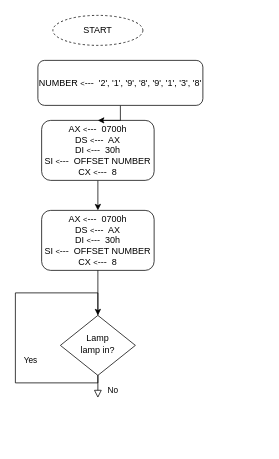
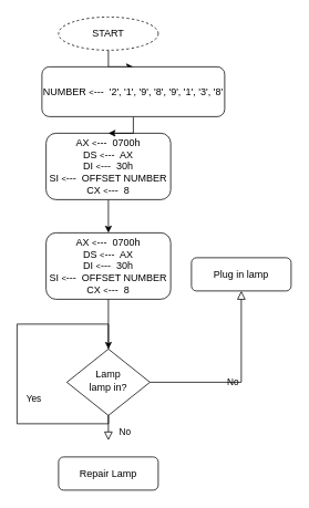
  <mxCell id="0" />
  <mxCell id="1" parent="0" />
  <mxCell id="2" value="" style="edgeStyle=orthogonalEdgeStyle;rounded=0;orthogonalLoop=1;jettySize=auto;html=1;fontSize=12;" edge="1" parent="1" source="3" target="16"><mxGeometry relative="1" as="geometry" /></mxCell>
  <mxCell id="3" value="AX &lt;font size=&quot;1&quot;&gt;&amp;lt;&lt;/font&gt;---&amp;nbsp; 0700h&lt;br&gt;DS&amp;nbsp;&lt;font style=&quot;font-size: 10px&quot;&gt;&amp;lt;&lt;/font&gt;&lt;font style=&quot;font-size: 12px&quot;&gt;---&lt;/font&gt;&amp;nbsp; AX&lt;br&gt;DI&amp;nbsp;&lt;font size=&quot;1&quot;&gt;&amp;lt;&lt;/font&gt;---&amp;nbsp; 30h&lt;br&gt;SI&amp;nbsp;&lt;font size=&quot;1&quot;&gt;&amp;lt;&lt;/font&gt;---&amp;nbsp; OFFSET NUMBER&lt;br&gt;CX&amp;nbsp;&lt;font size=&quot;1&quot;&gt;&amp;lt;&lt;/font&gt;---&amp;nbsp; 8" style="rounded=1;whiteSpace=wrap;html=1;fontSize=12;glass=0;strokeWidth=1;shadow=0;" parent="1" vertex="1"><mxGeometry x="55" y="160" width="150" height="80" as="geometry" /></mxCell>
  <mxCell id="4" value="Yes" style="rounded=0;html=1;jettySize=auto;orthogonalLoop=1;fontSize=11;endArrow=block;endFill=0;endSize=8;strokeWidth=1;shadow=0;labelBackgroundColor=none;edgeStyle=orthogonalEdgeStyle;" parent="1" source="6" edge="1"><mxGeometry y="20" relative="1" as="geometry"><mxPoint as="offset" /><mxPoint x="130" y="420" as="targetPoint" /><Array as="points"><mxPoint x="130" y="390" /><mxPoint x="20" y="390" /><mxPoint x="20" y="510" /><mxPoint x="130" y="510" /></Array></mxGeometry></mxCell>
+ <mxCell id="5" value="No" style="edgeStyle=orthogonalEdgeStyle;rounded=0;html=1;jettySize=auto;orthogonalLoop=1;fontSize=11;endArrow=block;endFill=0;endSize=8;strokeWidth=1;shadow=0;labelBackgroundColor=none;" parent="1" source="6" target="7" edge="1"><mxGeometry y="10" relative="1" as="geometry"><mxPoint as="offset" /></mxGeometry></mxCell>
  <mxCell id="6" value="Lamp&lt;br&gt;lamp in?" style="rhombus;whiteSpace=wrap;html=1;shadow=0;fontFamily=Helvetica;fontSize=12;align=center;strokeWidth=1;spacing=6;spacingTop=-4;" parent="1" vertex="1"><mxGeometry x="80" y="420" width="100" height="80" as="geometry" /></mxCell>
+ <mxCell id="7" value="Plug in lamp" style="rounded=1;whiteSpace=wrap;html=1;fontSize=12;glass=0;strokeWidth=1;shadow=0;" parent="1" vertex="1"><mxGeometry x="230" y="310" width="120" height="40" as="geometry" /></mxCell>
  <mxCell id="8" value="No" style="rounded=0;html=1;jettySize=auto;orthogonalLoop=1;fontSize=11;endArrow=block;endFill=0;endSize=8;strokeWidth=1;shadow=0;labelBackgroundColor=none;edgeStyle=orthogonalEdgeStyle;" parent="1" edge="1"><mxGeometry x="0.333" y="20" relative="1" as="geometry"><mxPoint as="offset" /><mxPoint x="130" y="500" as="sourcePoint" /><mxPoint x="130" y="530" as="targetPoint" /></mxGeometry></mxCell>
+ <mxCell id="9" value="Repair Lamp" style="rounded=1;whiteSpace=wrap;html=1;fontSize=12;glass=0;strokeWidth=1;shadow=0;" parent="1" vertex="1"><mxGeometry x="70" y="550" width="120" height="40" as="geometry" /></mxCell>
+ <mxCell id="10" style="edgeStyle=orthogonalEdgeStyle;rounded=0;orthogonalLoop=1;jettySize=auto;html=1;entryX=0.5;entryY=0;entryDx=0;entryDy=0;" edge="1" parent="1" source="11" target="14"><mxGeometry relative="1" as="geometry" /></mxCell>
  <mxCell id="11" value="START" style="ellipse;whiteSpace=wrap;html=1;dashed=1;" vertex="1" parent="1"><mxGeometry x="70" y="20" width="120" height="40" as="geometry" /></mxCell>
  <mxCell id="12" style="edgeStyle=orthogonalEdgeStyle;rounded=0;orthogonalLoop=1;jettySize=auto;html=1;exitX=0.5;exitY=1;exitDx=0;exitDy=0;fontSize=9;" edge="1" parent="1" source="3" target="3"><mxGeometry relative="1" as="geometry" /></mxCell>
  <mxCell id="13" style="edgeStyle=orthogonalEdgeStyle;rounded=0;orthogonalLoop=1;jettySize=auto;html=1;entryX=0.5;entryY=0;entryDx=0;entryDy=0;fontSize=9;" edge="1" parent="1" source="14" target="3"><mxGeometry relative="1" as="geometry" /></mxCell>
  <mxCell id="14" value="NUMBER&amp;nbsp;&lt;font size=&quot;1&quot;&gt;&amp;lt;&lt;/font&gt;---&amp;nbsp; '2', '1', '9', '8', '9', '1', '3', '8'&lt;br&gt;" style="rounded=1;whiteSpace=wrap;html=1;fontSize=12;glass=0;strokeWidth=1;shadow=0;" vertex="1" parent="1"><mxGeometry x="50" y="80" width="220" height="60" as="geometry" /></mxCell>
  <mxCell id="15" style="edgeStyle=orthogonalEdgeStyle;rounded=0;orthogonalLoop=1;jettySize=auto;html=1;exitX=0.5;exitY=1;exitDx=0;exitDy=0;fontSize=12;entryX=0.5;entryY=0;entryDx=0;entryDy=0;" edge="1" parent="1" source="16" target="6"><mxGeometry relative="1" as="geometry"><mxPoint x="130" y="360" as="targetPoint" /><Array as="points"><mxPoint x="130" y="350" /></Array></mxGeometry></mxCell>
  <mxCell id="16" value="AX &lt;font size=&quot;1&quot;&gt;&amp;lt;&lt;/font&gt;---&amp;nbsp; 0700h&lt;br&gt;DS&amp;nbsp;&lt;font style=&quot;font-size: 10px&quot;&gt;&amp;lt;&lt;/font&gt;&lt;font style=&quot;font-size: 12px&quot;&gt;---&lt;/font&gt;&amp;nbsp; AX&lt;br&gt;DI&amp;nbsp;&lt;font size=&quot;1&quot;&gt;&amp;lt;&lt;/font&gt;---&amp;nbsp; 30h&lt;br&gt;SI&amp;nbsp;&lt;font size=&quot;1&quot;&gt;&amp;lt;&lt;/font&gt;---&amp;nbsp; OFFSET NUMBER&lt;br&gt;CX&amp;nbsp;&lt;font size=&quot;1&quot;&gt;&amp;lt;&lt;/font&gt;---&amp;nbsp; 8" style="rounded=1;whiteSpace=wrap;html=1;fontSize=12;glass=0;strokeWidth=1;shadow=0;" vertex="1" parent="1"><mxGeometry x="55" y="280" width="150" height="80" as="geometry" /></mxCell>
